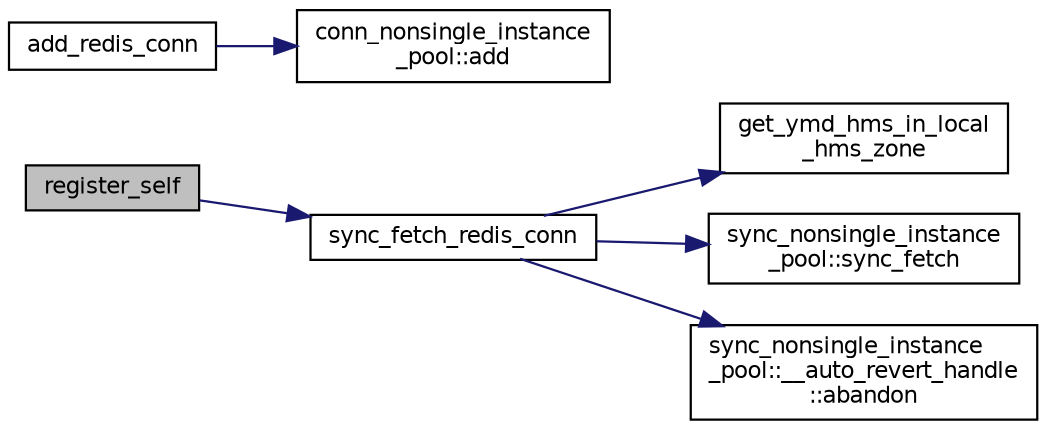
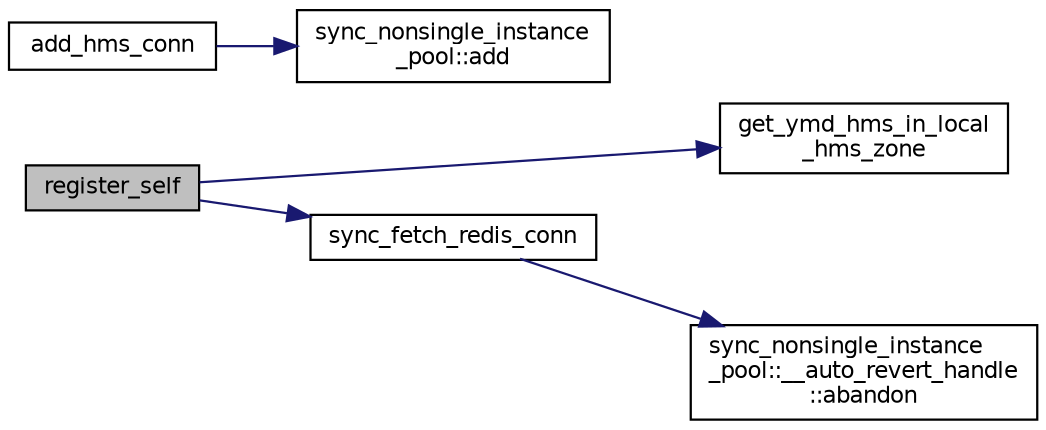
  digraph {
    rankdir=LR
    node [color=black fillcolor=white fontname=Helvetica fontsize=10 shape=record style=filled]
    edge [color=midnightblue fontname=Helvetica fontsize=10 labelfontname=Helvetica labelfontsize=10 style=solid]
    n1 [fillcolor=grey75 fontcolor=black height=0.2 label=register_self width=0.4]
    n2 [height=0.2 label=sync_fetch_redis_conn width=0.4]
    n3 [height=0.2 label="get_ymd_hms_in_local\l_hms_zone" width=0.4]
-   n4 [height=0.2 label="sync_nonsingle_instance\l_pool::sync_fetch" width=0.4]
    n5 [height=0.2 label="sync_nonsingle_instance\l_pool::__auto_revert_handle\l::abandon" width=0.4]
-   n6 [height=0.2 label=add_redis_conn width=0.4]
-   n7 [height=0.2 label="conn_nonsingle_instance\l_pool::add" width=0.4]
+   n6 [height=0.2 label=add_hms_conn width=0.4]
+   n7 [height=0.2 label="sync_nonsingle_instance\l_pool::add" width=0.4]
    n1 -> n2
-   n2 -> n3
-   n2 -> n4
+   n1 -> n3
    n2 -> n5
    n6 -> n7
  }
